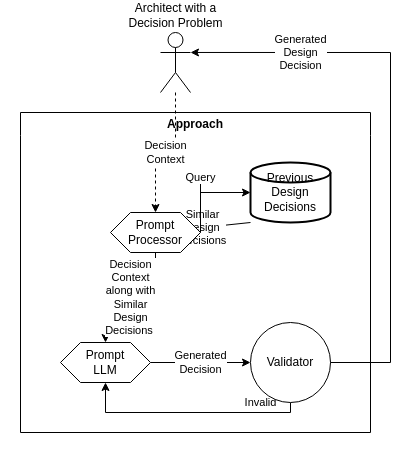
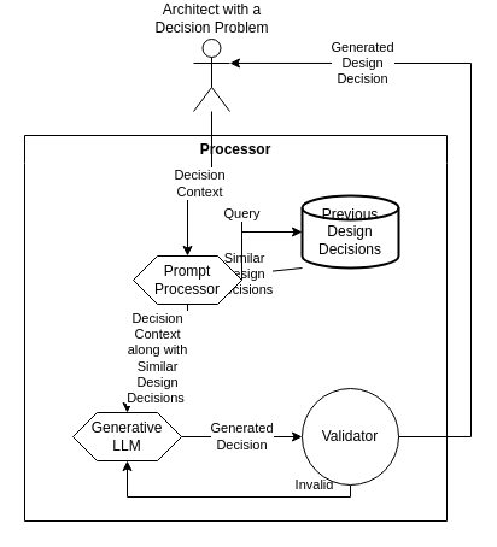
  <mxCell id="0" />
  <mxCell id="1" parent="0" />
- <mxCell id="2" value="Decision&lt;br&gt;Context" style="edgeStyle=orthogonalEdgeStyle;rounded=0;orthogonalLoop=1;jettySize=auto;html=1;entryX=0.5;entryY=0;entryDx=0;entryDy=0;dashed=1;" edge="1" parent="1" source="3" target="11"><mxGeometry relative="1" as="geometry" /></mxCell>
+ <mxCell id="2" value="Decision&lt;br&gt;Context" style="edgeStyle=orthogonalEdgeStyle;rounded=0;orthogonalLoop=1;jettySize=auto;html=1;entryX=0.5;entryY=0;entryDx=0;entryDy=0;" edge="1" parent="1" source="3" target="11"><mxGeometry relative="1" as="geometry" /></mxCell>
  <mxCell id="3" value="Architect with a&lt;div&gt;Decision Problem&lt;/div&gt;" style="shape=umlActor;verticalLabelPosition=top;verticalAlign=bottom;html=1;outlineConnect=0;labelPosition=center;align=center;" vertex="1" parent="1"><mxGeometry x="160" y="20" width="30" height="60" as="geometry" /></mxCell>
- <mxCell id="4" value="Approach" style="swimlane;whiteSpace=wrap;html=1;fillColor=none;swimlaneLine=0;" vertex="1" parent="1"><mxGeometry x="20" y="100" width="350" height="320" as="geometry" /></mxCell>
+ <mxCell id="4" value="Processor" style="swimlane;whiteSpace=wrap;html=1;fillColor=none;swimlaneLine=0;" vertex="1" parent="1"><mxGeometry x="20" y="100" width="350" height="320" as="geometry" /></mxCell>
  <mxCell id="5" value="Similar&lt;div&gt;Design&lt;/div&gt;&lt;div&gt;Decisions&lt;/div&gt;" style="edgeStyle=orthogonalEdgeStyle;rounded=0;orthogonalLoop=1;jettySize=auto;html=1;" edge="1" parent="4" source="6" target="11"><mxGeometry relative="1" as="geometry"><Array as="points"><mxPoint x="180" y="100" /><mxPoint x="180" y="100" /></Array></mxGeometry></mxCell>
  <mxCell id="6" value="Previous&lt;div&gt;Design Decisions&lt;/div&gt;" style="strokeWidth=2;html=1;shape=mxgraph.flowchart.database;whiteSpace=wrap;labelPosition=center;verticalLabelPosition=middle;align=center;verticalAlign=middle;" vertex="1" parent="4"><mxGeometry x="230" y="50" width="80" height="60" as="geometry" /></mxCell>
  <mxCell id="7" value="Generated&lt;div&gt;Decision&lt;/div&gt;" style="edgeStyle=orthogonalEdgeStyle;rounded=0;orthogonalLoop=1;jettySize=auto;html=1;" edge="1" parent="4" source="8" target="13"><mxGeometry relative="1" as="geometry" /></mxCell>
- <mxCell id="8" value="Prompt&lt;div&gt;LLM&lt;/div&gt;" style="shape=hexagon;perimeter=hexagonPerimeter2;whiteSpace=wrap;html=1;fixedSize=1;" vertex="1" parent="4"><mxGeometry x="40" y="230" width="90" height="40" as="geometry" /></mxCell>
+ <mxCell id="8" value="Generative&lt;div&gt;LLM&lt;/div&gt;" style="shape=hexagon;perimeter=hexagonPerimeter2;whiteSpace=wrap;html=1;fixedSize=1;" vertex="1" parent="4"><mxGeometry x="40" y="230" width="90" height="40" as="geometry" /></mxCell>
  <mxCell id="9" value="Decision&lt;div&gt;Context&lt;/div&gt;&lt;div&gt;along with&lt;/div&gt;&lt;div&gt;Similar&lt;/div&gt;&lt;div&gt;Design&lt;/div&gt;&lt;div&gt;Decisions&amp;nbsp;&lt;/div&gt;" style="edgeStyle=orthogonalEdgeStyle;rounded=0;orthogonalLoop=1;jettySize=auto;html=1;" edge="1" parent="4" source="11" target="8"><mxGeometry relative="1" as="geometry" /></mxCell>
  <mxCell id="10" value="Query" style="edgeStyle=orthogonalEdgeStyle;rounded=0;orthogonalLoop=1;jettySize=auto;html=1;" edge="1" parent="4" source="11" target="6"><mxGeometry relative="1" as="geometry"><Array as="points"><mxPoint x="180" y="60" /><mxPoint x="180" y="60" /></Array></mxGeometry></mxCell>
  <mxCell id="11" value="Prompt&lt;div&gt;Processor&lt;/div&gt;" style="shape=hexagon;perimeter=hexagonPerimeter2;whiteSpace=wrap;html=1;fixedSize=1;" vertex="1" parent="4"><mxGeometry x="90" y="100" width="90" height="40" as="geometry" /></mxCell>
  <mxCell id="12" value="Invalid" style="edgeStyle=orthogonalEdgeStyle;rounded=0;orthogonalLoop=1;jettySize=auto;html=1;entryX=0.5;entryY=1;entryDx=0;entryDy=0;" edge="1" parent="4" source="13" target="8"><mxGeometry x="-0.644" y="-10" relative="1" as="geometry"><Array as="points"><mxPoint x="270" y="300" /><mxPoint x="85" y="300" /></Array><mxPoint as="offset" /></mxGeometry></mxCell>
  <mxCell id="13" value="Validator" style="ellipse;whiteSpace=wrap;html=1;" vertex="1" parent="4"><mxGeometry x="230" y="210" width="80" height="80" as="geometry" /></mxCell>
  <mxCell id="14" value="Generated&lt;br&gt;Design&lt;div&gt;Decision&lt;/div&gt;" style="edgeStyle=orthogonalEdgeStyle;rounded=0;orthogonalLoop=1;jettySize=auto;html=1;entryX=1;entryY=0.333;entryDx=0;entryDy=0;entryPerimeter=0;" edge="1" parent="1" source="13" target="3"><mxGeometry x="0.614" relative="1" as="geometry"><Array as="points"><mxPoint x="390" y="350" /><mxPoint x="390" y="40" /></Array><mxPoint as="offset" /></mxGeometry></mxCell>
